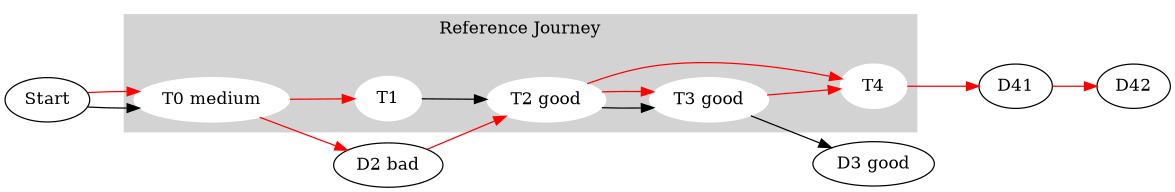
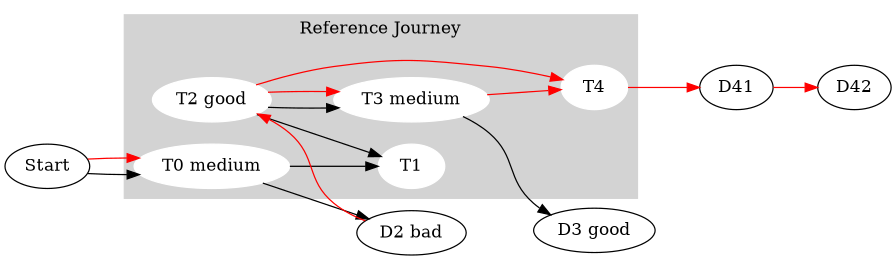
  digraph {
    rankdir=LR
    edge [color="#FF0000"]
    n1 [color=white label="T0 medium" style=filled]
    T1 [color=white style=filled]
-   n3 [color=white label="T3 good" style=filled]
+   n3 [color=white label="T3 medium" style=filled]
    T4 [color=white style=filled]
    n5 [color=white label="T2 good" style=filled]
    n6 [label="D2 bad"]
    n7 [label="D3 good"]
    D41
    D42
    Start
    subgraph cluster_1 {
      color=lightgrey
      label="Reference Journey"
      style=filled
      n1
      T1
      n3
      T4
      n5
    }
-   n1 -> T1
-   n1 -> n6
-   T1 -> n5 [color=""]
+   n1 -> T1 [color=""]
+   n1 -> n6 [color=black]
+   n5 -> T1 [color=""]
    n3 -> T4
    n3 -> n7 [color=black]
    T4 -> D41
    n5 -> n3 [color=""]
    n5 -> n3
    n5 -> T4
    n6 -> n5
    D41 -> D42
    Start -> n1 [color=""]
    Start -> n1
  }
